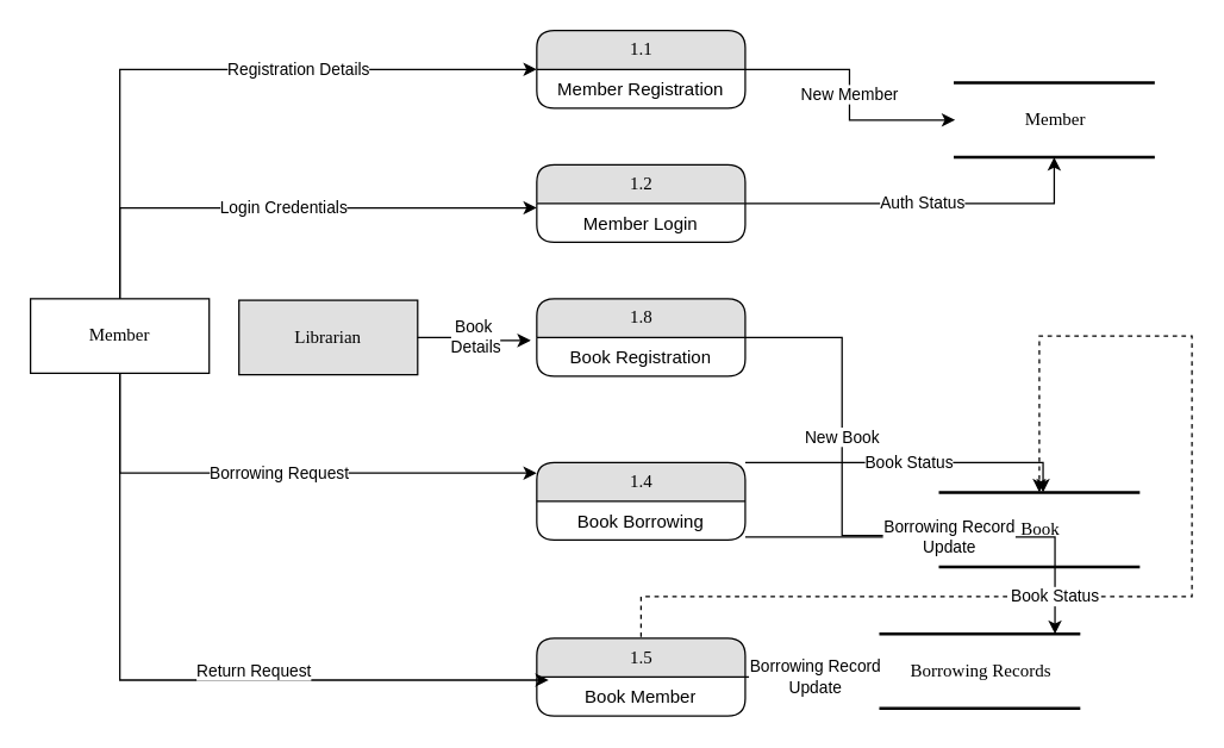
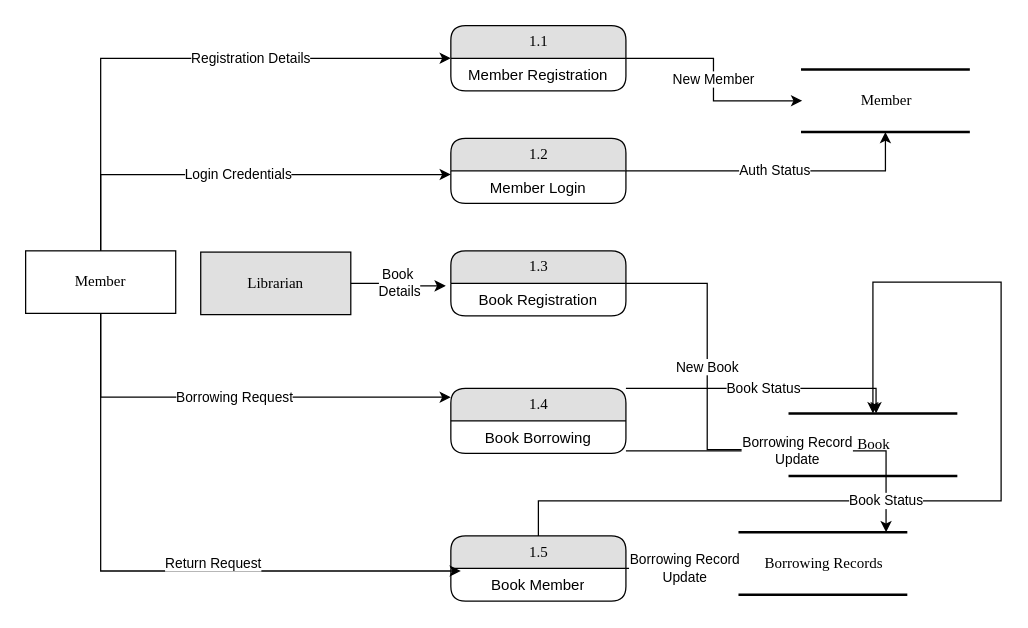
  <mxCell id="0" />
  <mxCell id="1" parent="0" />
  <mxCell id="2" value="Registration Details" style="edgeStyle=orthogonalEdgeStyle;rounded=0;orthogonalLoop=1;jettySize=auto;html=1;entryX=0;entryY=0.5;entryDx=0;entryDy=0;" edge="1" parent="1" source="3" target="4"><mxGeometry x="0.263" relative="1" as="geometry"><Array as="points"><mxPoint x="80" y="46" /></Array><mxPoint as="offset" /></mxGeometry></mxCell>
  <mxCell id="3" value="Member" style="whiteSpace=wrap;html=1;rounded=0;shadow=0;comic=0;labelBackgroundColor=none;strokeWidth=1;fontFamily=Verdana;fontSize=12;align=center;" vertex="1" parent="1"><mxGeometry x="20" y="200" width="120" height="50" as="geometry" /></mxCell>
  <mxCell id="4" value="1.1" style="swimlane;html=1;fontStyle=0;childLayout=stackLayout;horizontal=1;startSize=26;fillColor=#e0e0e0;horizontalStack=0;resizeParent=1;resizeLast=0;collapsible=1;marginBottom=0;swimlaneFillColor=#ffffff;align=center;rounded=1;shadow=0;comic=0;labelBackgroundColor=none;strokeWidth=1;fontFamily=Verdana;fontSize=12" vertex="1" parent="1"><mxGeometry x="360" y="20" width="140" height="52" as="geometry" /></mxCell>
  <mxCell id="5" value="Member Registration" style="text;html=1;strokeColor=none;fillColor=none;spacingLeft=4;spacingRight=4;whiteSpace=wrap;overflow=hidden;rotatable=0;points=[[0,0.5],[1,0.5]];portConstraint=eastwest;align=center;" vertex="1" parent="4"><mxGeometry y="26" width="140" height="26" as="geometry" /></mxCell>
  <mxCell id="6" value="Member" style="html=1;rounded=0;shadow=0;comic=0;labelBackgroundColor=none;strokeWidth=2;fontFamily=Verdana;fontSize=12;align=center;shape=mxgraph.ios7ui.horLines;" vertex="1" parent="1"><mxGeometry x="640" y="55" width="135" height="50" as="geometry" /></mxCell>
  <mxCell id="7" value="New Member" style="edgeStyle=orthogonalEdgeStyle;rounded=0;orthogonalLoop=1;jettySize=auto;html=1;entryX=0.007;entryY=0.5;entryDx=0;entryDy=0;entryPerimeter=0;" edge="1" parent="1" source="4" target="6"><mxGeometry relative="1" as="geometry" /></mxCell>
  <mxCell id="8" value="Auth Status" style="edgeStyle=orthogonalEdgeStyle;rounded=0;orthogonalLoop=1;jettySize=auto;html=1;" edge="1" parent="1" source="9" target="6"><mxGeometry relative="1" as="geometry" /></mxCell>
  <mxCell id="9" value="1.2" style="swimlane;html=1;fontStyle=0;childLayout=stackLayout;horizontal=1;startSize=26;fillColor=#e0e0e0;horizontalStack=0;resizeParent=1;resizeLast=0;collapsible=1;marginBottom=0;swimlaneFillColor=#ffffff;align=center;rounded=1;shadow=0;comic=0;labelBackgroundColor=none;strokeWidth=1;fontFamily=Verdana;fontSize=12" vertex="1" parent="1"><mxGeometry x="360" y="110" width="140" height="52" as="geometry" /></mxCell>
  <mxCell id="10" value="Member Login" style="text;html=1;strokeColor=none;fillColor=none;spacingLeft=4;spacingRight=4;whiteSpace=wrap;overflow=hidden;rotatable=0;points=[[0,0.5],[1,0.5]];portConstraint=eastwest;align=center;" vertex="1" parent="9"><mxGeometry y="26" width="140" height="26" as="geometry" /></mxCell>
  <mxCell id="11" value="Login Credentials" style="edgeStyle=orthogonalEdgeStyle;rounded=0;orthogonalLoop=1;jettySize=auto;html=1;entryX=0;entryY=0.115;entryDx=0;entryDy=0;entryPerimeter=0;" edge="1" parent="1" source="3" target="10"><mxGeometry relative="1" as="geometry" /></mxCell>
- <mxCell id="12" value="1.8" style="swimlane;html=1;fontStyle=0;childLayout=stackLayout;horizontal=1;startSize=26;fillColor=#e0e0e0;horizontalStack=0;resizeParent=1;resizeLast=0;collapsible=1;marginBottom=0;swimlaneFillColor=#ffffff;align=center;rounded=1;shadow=0;comic=0;labelBackgroundColor=none;strokeWidth=1;fontFamily=Verdana;fontSize=12" vertex="1" parent="1"><mxGeometry x="360" y="200" width="140" height="52" as="geometry" /></mxCell>
+ <mxCell id="12" value="1.3" style="swimlane;html=1;fontStyle=0;childLayout=stackLayout;horizontal=1;startSize=26;fillColor=#e0e0e0;horizontalStack=0;resizeParent=1;resizeLast=0;collapsible=1;marginBottom=0;swimlaneFillColor=#ffffff;align=center;rounded=1;shadow=0;comic=0;labelBackgroundColor=none;strokeWidth=1;fontFamily=Verdana;fontSize=12" vertex="1" parent="1"><mxGeometry x="360" y="200" width="140" height="52" as="geometry" /></mxCell>
  <mxCell id="13" value="Book Registration" style="text;html=1;strokeColor=none;fillColor=none;spacingLeft=4;spacingRight=4;whiteSpace=wrap;overflow=hidden;rotatable=0;points=[[0,0.5],[1,0.5]];portConstraint=eastwest;align=center;" vertex="1" parent="12"><mxGeometry y="26" width="140" height="26" as="geometry" /></mxCell>
  <mxCell id="14" value="Librarian" style="whiteSpace=wrap;html=1;rounded=0;shadow=0;comic=0;labelBackgroundColor=none;strokeWidth=1;fontFamily=Verdana;fontSize=12;align=center;fillColor=#e0e0e0;" vertex="1" parent="1"><mxGeometry x="160" y="201" width="120" height="50" as="geometry" /></mxCell>
  <mxCell id="15" value="Book&amp;nbsp;&lt;div&gt;Details&lt;/div&gt;" style="edgeStyle=orthogonalEdgeStyle;rounded=0;orthogonalLoop=1;jettySize=auto;html=1;entryX=-0.029;entryY=0.077;entryDx=0;entryDy=0;entryPerimeter=0;" edge="1" parent="1" source="14" target="13"><mxGeometry relative="1" as="geometry" /></mxCell>
  <mxCell id="16" value="Book" style="html=1;rounded=0;shadow=0;comic=0;labelBackgroundColor=none;strokeWidth=2;fontFamily=Verdana;fontSize=12;align=center;shape=mxgraph.ios7ui.horLines;" vertex="1" parent="1"><mxGeometry x="630" y="330" width="135" height="50" as="geometry" /></mxCell>
  <mxCell id="17" value="New Book" style="edgeStyle=orthogonalEdgeStyle;rounded=0;orthogonalLoop=1;jettySize=auto;html=1;entryX=0;entryY=0.58;entryDx=0;entryDy=0;entryPerimeter=0;exitX=1;exitY=0.5;exitDx=0;exitDy=0;" edge="1" parent="1" source="12" target="16"><mxGeometry relative="1" as="geometry" /></mxCell>
  <mxCell id="18" value="Borrowing Record&lt;div&gt;Update&lt;/div&gt;" style="edgeStyle=orthogonalEdgeStyle;rounded=0;orthogonalLoop=1;jettySize=auto;html=1;" edge="1" parent="1" source="20" target="23"><mxGeometry relative="1" as="geometry"><Array as="points"><mxPoint x="708" y="360" /></Array></mxGeometry></mxCell>
  <mxCell id="19" value="Book Status" style="edgeStyle=orthogonalEdgeStyle;rounded=0;orthogonalLoop=1;jettySize=auto;html=1;" edge="1" parent="1" source="20" target="16"><mxGeometry relative="1" as="geometry"><Array as="points"><mxPoint x="700" y="310" /></Array></mxGeometry></mxCell>
  <mxCell id="20" value="1.4" style="swimlane;html=1;fontStyle=0;childLayout=stackLayout;horizontal=1;startSize=26;fillColor=#e0e0e0;horizontalStack=0;resizeParent=1;resizeLast=0;collapsible=1;marginBottom=0;swimlaneFillColor=#ffffff;align=center;rounded=1;shadow=0;comic=0;labelBackgroundColor=none;strokeWidth=1;fontFamily=Verdana;fontSize=12" vertex="1" parent="1"><mxGeometry x="360" y="310" width="140" height="52" as="geometry" /></mxCell>
  <mxCell id="21" value="Book Borrowing" style="text;html=1;strokeColor=none;fillColor=none;spacingLeft=4;spacingRight=4;whiteSpace=wrap;overflow=hidden;rotatable=0;points=[[0,0.5],[1,0.5]];portConstraint=eastwest;align=center;" vertex="1" parent="20"><mxGeometry y="26" width="140" height="26" as="geometry" /></mxCell>
  <mxCell id="22" value="Borrowing Request" style="edgeStyle=orthogonalEdgeStyle;rounded=0;orthogonalLoop=1;jettySize=auto;html=1;entryX=0;entryY=0.135;entryDx=0;entryDy=0;entryPerimeter=0;" edge="1" parent="1" source="3" target="20"><mxGeometry relative="1" as="geometry"><Array as="points"><mxPoint x="80" y="317" /></Array></mxGeometry></mxCell>
  <mxCell id="23" value="Borrowing Records" style="html=1;rounded=0;shadow=0;comic=0;labelBackgroundColor=none;strokeWidth=2;fontFamily=Verdana;fontSize=12;align=center;shape=mxgraph.ios7ui.horLines;" vertex="1" parent="1"><mxGeometry x="590" y="425" width="135" height="50" as="geometry" /></mxCell>
- <mxCell id="24" value="Book Status" style="edgeStyle=orthogonalEdgeStyle;rounded=0;orthogonalLoop=1;jettySize=auto;html=1;exitX=1;exitY=0.25;exitDx=0;exitDy=0;dashed=1;" edge="1" parent="1" source="25" target="16"><mxGeometry x="-0.1" relative="1" as="geometry"><Array as="points"><mxPoint x="430" y="441" /><mxPoint x="430" y="400" /><mxPoint x="800" y="400" /><mxPoint x="800" y="225" /></Array><mxPoint as="offset" /></mxGeometry></mxCell>
+ <mxCell id="24" value="Book Status" style="edgeStyle=orthogonalEdgeStyle;rounded=0;orthogonalLoop=1;jettySize=auto;html=1;exitX=1;exitY=0.25;exitDx=0;exitDy=0;" edge="1" parent="1" source="25" target="16"><mxGeometry x="-0.1" relative="1" as="geometry"><Array as="points"><mxPoint x="430" y="441" /><mxPoint x="430" y="400" /><mxPoint x="800" y="400" /><mxPoint x="800" y="225" /></Array><mxPoint as="offset" /></mxGeometry></mxCell>
  <mxCell id="25" value="1.5" style="swimlane;html=1;fontStyle=0;childLayout=stackLayout;horizontal=1;startSize=26;fillColor=#e0e0e0;horizontalStack=0;resizeParent=1;resizeLast=0;collapsible=1;marginBottom=0;swimlaneFillColor=#ffffff;align=center;rounded=1;shadow=0;comic=0;labelBackgroundColor=none;strokeWidth=1;fontFamily=Verdana;fontSize=12" vertex="1" parent="1"><mxGeometry x="360" y="428" width="140" height="52" as="geometry" /></mxCell>
  <mxCell id="26" value="Book Member" style="text;html=1;strokeColor=none;fillColor=none;spacingLeft=4;spacingRight=4;whiteSpace=wrap;overflow=hidden;rotatable=0;points=[[0,0.5],[1,0.5]];portConstraint=eastwest;align=center;" vertex="1" parent="25"><mxGeometry y="26" width="140" height="26" as="geometry" /></mxCell>
  <mxCell id="27" value="Return Request" style="edgeStyle=orthogonalEdgeStyle;rounded=0;orthogonalLoop=1;jettySize=auto;html=1;entryX=0.057;entryY=0.077;entryDx=0;entryDy=0;entryPerimeter=0;" edge="1" parent="1" source="3" target="26"><mxGeometry x="0.198" y="6" relative="1" as="geometry"><mxPoint as="offset" /></mxGeometry></mxCell>
  <mxCell id="28" value="Borrowing Record&lt;div&gt;Update&lt;/div&gt;" style="edgeStyle=orthogonalEdgeStyle;rounded=0;orthogonalLoop=1;jettySize=auto;html=1;exitX=1;exitY=0;exitDx=0;exitDy=0;exitPerimeter=0;" edge="1" parent="1" source="26" target="23"><mxGeometry relative="1" as="geometry"><Array as="points"><mxPoint x="565" y="454" /><mxPoint x="565" y="450" /></Array></mxGeometry></mxCell>
